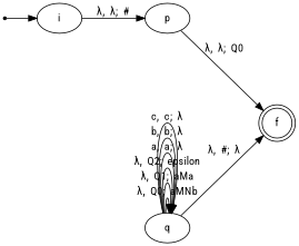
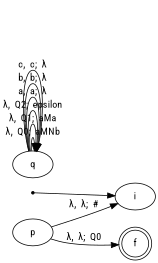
  digraph {
    fontname="Roboto Condensed"
    rankdir=LR
    node [fontname="Roboto Condensed"]
    edge [fontname="Roboto Condensed"]
    ini [shape=point]
    i
    p
    f [shape=doublecircle]
    q
    ini -> i
-   i -> p [label="λ,  λ;  #"]
+   p -> i [label="λ,  λ;  #"]
    p -> f [label="λ,  λ;  Q0"]
-   q -> f [label="λ,  #;  λ"]
    q -> q [label="λ,  Q0;  aMNb"]
    q -> q [label="λ,  Q1;  aMa"]
    q -> q [label="λ,  Q2;  epsilon"]
    q -> q [label="a,  a;  λ"]
    q -> q [label="b,  b;  λ"]
    q -> q [label="c,  c;  λ"]
  }
